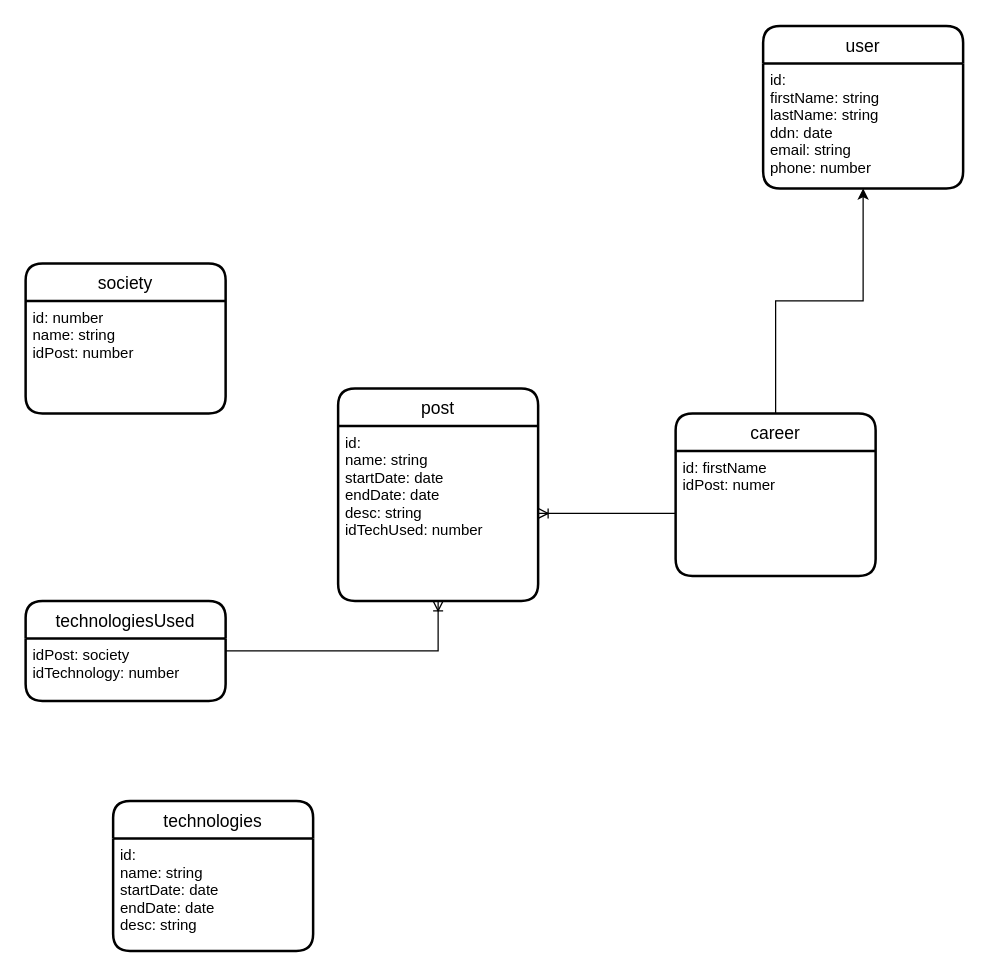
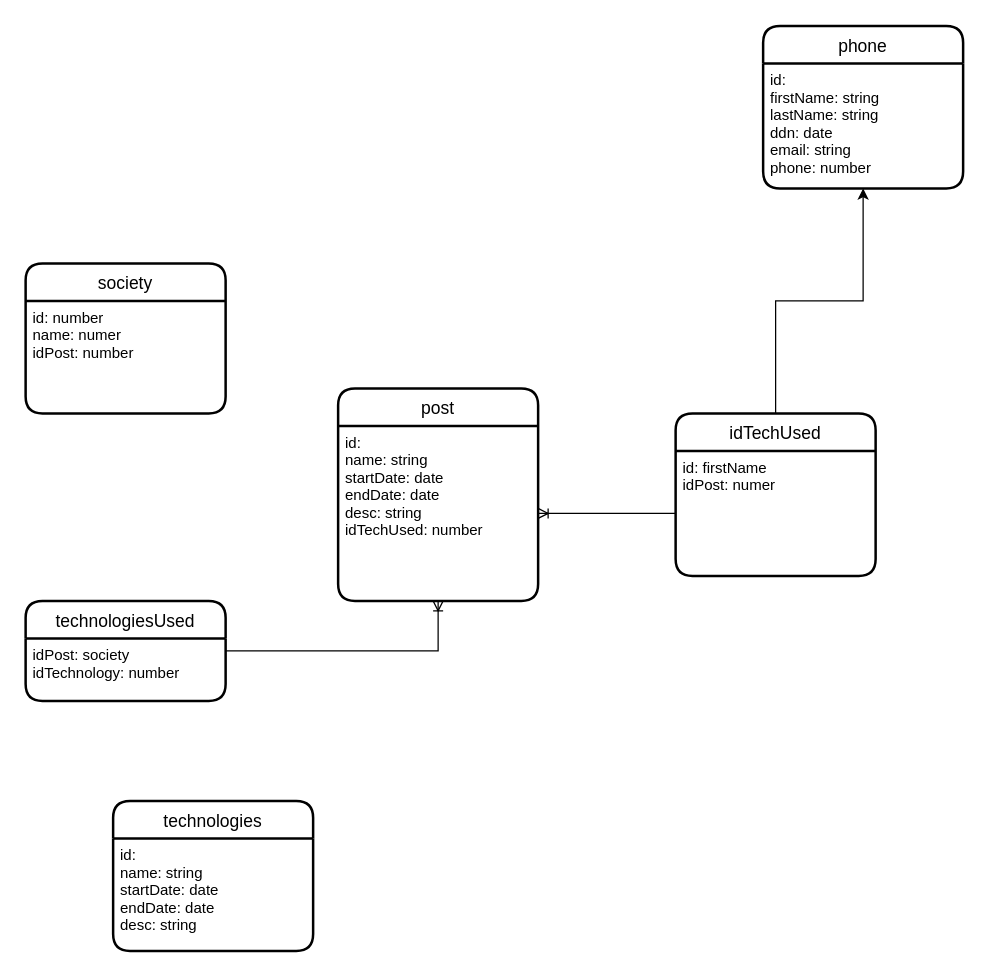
  <mxCell id="0" />
  <mxCell id="1" parent="0" />
  <mxCell id="2" value="society" style="swimlane;childLayout=stackLayout;horizontal=1;startSize=30;horizontalStack=0;rounded=1;fontSize=14;fontStyle=0;strokeWidth=2;resizeParent=0;resizeLast=1;shadow=0;dashed=0;align=center;" parent="1" vertex="1"><mxGeometry x="20" y="210" width="160" height="120" as="geometry" /></mxCell>
- <mxCell id="3" value="id: number&#10;name: string&#10;idPost: number&#10;" style="align=left;strokeColor=none;fillColor=none;spacingLeft=4;fontSize=12;verticalAlign=top;resizable=0;rotatable=0;part=1;" parent="2" vertex="1"><mxGeometry y="30" width="160" height="90" as="geometry" /></mxCell>
+ <mxCell id="3" value="id: number&#10;name: numer&#10;idPost: number&#10;" style="align=left;strokeColor=none;fillColor=none;spacingLeft=4;fontSize=12;verticalAlign=top;resizable=0;rotatable=0;part=1;" parent="2" vertex="1"><mxGeometry y="30" width="160" height="90" as="geometry" /></mxCell>
  <mxCell id="4" value="post" style="swimlane;childLayout=stackLayout;horizontal=1;startSize=30;horizontalStack=0;rounded=1;fontSize=14;fontStyle=0;strokeWidth=2;resizeParent=0;resizeLast=1;shadow=0;dashed=0;align=center;" parent="1" vertex="1"><mxGeometry x="270" y="310" width="160" height="170" as="geometry" /></mxCell>
  <mxCell id="5" value="id: &#10;name: string&#10;startDate: date&#10;endDate: date&#10;desc: string&#10;idTechUsed: number&#10;" style="align=left;strokeColor=none;fillColor=none;spacingLeft=4;fontSize=12;verticalAlign=top;resizable=0;rotatable=0;part=1;" parent="4" vertex="1"><mxGeometry y="30" width="160" height="140" as="geometry" /></mxCell>
  <mxCell id="6" value="technologies" style="swimlane;childLayout=stackLayout;horizontal=1;startSize=30;horizontalStack=0;rounded=1;fontSize=14;fontStyle=0;strokeWidth=2;resizeParent=0;resizeLast=1;shadow=0;dashed=0;align=center;" parent="1" vertex="1"><mxGeometry x="90" y="640" width="160" height="120" as="geometry" /></mxCell>
  <mxCell id="7" value="id: &#10;name: string&#10;startDate: date&#10;endDate: date&#10;desc: string&#10;" style="align=left;strokeColor=none;fillColor=none;spacingLeft=4;fontSize=12;verticalAlign=top;resizable=0;rotatable=0;part=1;" parent="6" vertex="1"><mxGeometry y="30" width="160" height="90" as="geometry" /></mxCell>
  <mxCell id="8" style="edgeStyle=orthogonalEdgeStyle;rounded=0;orthogonalLoop=1;jettySize=auto;html=1;entryX=0.5;entryY=1;entryDx=0;entryDy=0;endArrow=ERoneToMany;endFill=0;" parent="1" source="9" target="5" edge="1"><mxGeometry relative="1" as="geometry" /></mxCell>
  <mxCell id="9" value="technologiesUsed" style="swimlane;childLayout=stackLayout;horizontal=1;startSize=30;horizontalStack=0;rounded=1;fontSize=14;fontStyle=0;strokeWidth=2;resizeParent=0;resizeLast=1;shadow=0;dashed=0;align=center;" parent="1" vertex="1"><mxGeometry x="20" y="480" width="160" height="80" as="geometry" /></mxCell>
  <mxCell id="10" value="idPost: society&#10;idTechnology: number" style="align=left;strokeColor=none;fillColor=none;spacingLeft=4;fontSize=12;verticalAlign=top;resizable=0;rotatable=0;part=1;" parent="9" vertex="1"><mxGeometry y="30" width="160" height="50" as="geometry" /></mxCell>
- <mxCell id="11" value="user" style="swimlane;childLayout=stackLayout;horizontal=1;startSize=30;horizontalStack=0;rounded=1;fontSize=14;fontStyle=0;strokeWidth=2;resizeParent=0;resizeLast=1;shadow=0;dashed=0;align=center;" parent="1" vertex="1"><mxGeometry x="610" y="20" width="160" height="130" as="geometry" /></mxCell>
+ <mxCell id="11" value="phone" style="swimlane;childLayout=stackLayout;horizontal=1;startSize=30;horizontalStack=0;rounded=1;fontSize=14;fontStyle=0;strokeWidth=2;resizeParent=0;resizeLast=1;shadow=0;dashed=0;align=center;" parent="1" vertex="1"><mxGeometry x="610" y="20" width="160" height="130" as="geometry" /></mxCell>
  <mxCell id="12" value="id: &#10;firstName: string&#10;lastName: string&#10;ddn: date&#10;email: string&#10;phone: number&#10;" style="align=left;strokeColor=none;fillColor=none;spacingLeft=4;fontSize=12;verticalAlign=top;resizable=0;rotatable=0;part=1;" parent="11" vertex="1"><mxGeometry y="30" width="160" height="100" as="geometry" /></mxCell>
  <mxCell id="13" style="edgeStyle=orthogonalEdgeStyle;rounded=0;orthogonalLoop=1;jettySize=auto;html=1;entryX=0.5;entryY=1;entryDx=0;entryDy=0;endArrow=classic;endFill=1;" parent="1" source="14" target="12" edge="1"><mxGeometry relative="1" as="geometry" /></mxCell>
- <mxCell id="14" value="career" style="swimlane;childLayout=stackLayout;horizontal=1;startSize=30;horizontalStack=0;rounded=1;fontSize=14;fontStyle=0;strokeWidth=2;resizeParent=0;resizeLast=1;shadow=0;dashed=0;align=center;" parent="1" vertex="1"><mxGeometry x="540" y="330" width="160" height="130" as="geometry" /></mxCell>
+ <mxCell id="14" value="idTechUsed" style="swimlane;childLayout=stackLayout;horizontal=1;startSize=30;horizontalStack=0;rounded=1;fontSize=14;fontStyle=0;strokeWidth=2;resizeParent=0;resizeLast=1;shadow=0;dashed=0;align=center;" parent="1" vertex="1"><mxGeometry x="540" y="330" width="160" height="130" as="geometry" /></mxCell>
  <mxCell id="15" value="id: firstName&#10;idPost: numer&#10;" style="align=left;strokeColor=none;fillColor=none;spacingLeft=4;fontSize=12;verticalAlign=top;resizable=0;rotatable=0;part=1;" parent="14" vertex="1"><mxGeometry y="30" width="160" height="100" as="geometry" /></mxCell>
  <mxCell id="16" style="edgeStyle=orthogonalEdgeStyle;rounded=0;orthogonalLoop=1;jettySize=auto;html=1;entryX=1;entryY=0.5;entryDx=0;entryDy=0;endArrow=ERoneToMany;endFill=0;" parent="1" source="15" target="5" edge="1"><mxGeometry relative="1" as="geometry" /></mxCell>
